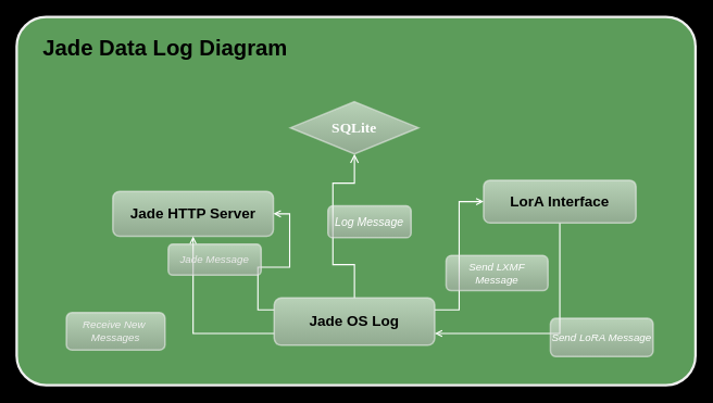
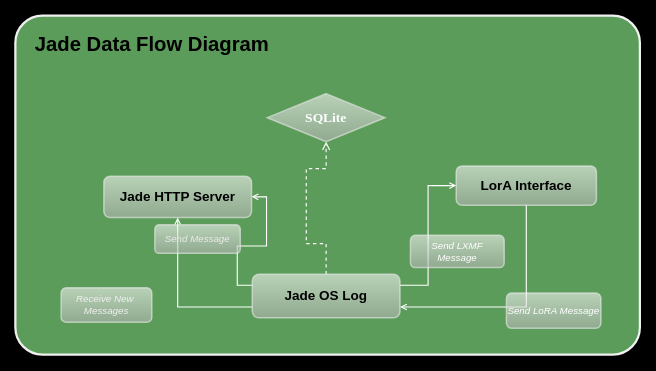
  <mxCell id="0" />
  <mxCell id="1" parent="0" />
  <mxCell id="2" value="" style="rounded=1;whiteSpace=wrap;html=1;arcSize=8;glass=0;perimeterSpacing=0;fillColor=#5C9C5A;strokeColor=#F0F0F0;strokeWidth=3;shadow=1;" parent="1" vertex="1"><mxGeometry x="20" y="20" width="833" height="452" as="geometry" /></mxCell>
- <mxCell id="3" style="edgeStyle=orthogonalEdgeStyle;rounded=0;orthogonalLoop=1;jettySize=auto;html=1;entryX=0.5;entryY=1;entryDx=0;entryDy=0;fontSize=11;startSize=8;endSize=8;exitX=0.5;exitY=0;exitDx=0;exitDy=0;strokeColor=#FFFFFF;strokeWidth=1.5;align=center;verticalAlign=middle;fontFamily=Helvetica;fontColor=default;labelBackgroundColor=default;startArrow=none;startFill=0;endArrow=open;endFill=0;" parent="1" source="10" target="14" edge="1"><mxGeometry relative="1" as="geometry"><Array as="points"><mxPoint x="435" y="324" /><mxPoint x="408" y="324" /><mxPoint x="408" y="224" /><mxPoint x="435" y="224" /></Array><mxPoint x="417" y="225" as="targetPoint" /></mxGeometry></mxCell>
+ <mxCell id="3" style="edgeStyle=orthogonalEdgeStyle;rounded=0;orthogonalLoop=1;jettySize=auto;html=1;entryX=0.5;entryY=1;entryDx=0;entryDy=0;fontSize=11;startSize=8;endSize=8;exitX=0.5;exitY=0;exitDx=0;exitDy=0;strokeColor=#FFFFFF;strokeWidth=1.5;align=center;verticalAlign=middle;fontFamily=Helvetica;fontColor=default;labelBackgroundColor=default;startArrow=none;startFill=0;endArrow=open;endFill=0;dashed=1;" parent="1" source="10" target="14" edge="1"><mxGeometry relative="1" as="geometry"><Array as="points"><mxPoint x="435" y="324" /><mxPoint x="408" y="324" /><mxPoint x="408" y="224" /><mxPoint x="435" y="224" /></Array><mxPoint x="417" y="225" as="targetPoint" /></mxGeometry></mxCell>
  <mxCell id="4" value="" style="edgeLabel;html=1;align=center;verticalAlign=middle;resizable=0;points=[];fontSize=11;rounded=0;strokeColor=#FFFFFF;strokeWidth=1.5;fontFamily=Helvetica;fontColor=default;labelBackgroundColor=default;" parent="3" vertex="1" connectable="0"><mxGeometry x="-0.064" y="-2" relative="1" as="geometry"><mxPoint as="offset" /></mxGeometry></mxCell>
  <mxCell id="5" style="edgeStyle=orthogonalEdgeStyle;rounded=0;orthogonalLoop=1;jettySize=auto;html=1;exitX=0;exitY=0.75;exitDx=0;exitDy=0;entryX=0.5;entryY=1;entryDx=0;entryDy=0;strokeColor=#FFFFFF;strokeWidth=1.5;align=center;verticalAlign=middle;fontFamily=Helvetica;fontSize=11;fontColor=default;labelBackgroundColor=default;startArrow=none;startFill=0;endArrow=open;endFill=0;" parent="1" source="10" target="16" edge="1"><mxGeometry relative="1" as="geometry"><mxPoint x="237" y="380" as="targetPoint" /></mxGeometry></mxCell>
  <mxCell id="6" value="" style="edgeLabel;html=1;align=center;verticalAlign=middle;resizable=0;points=[];rounded=0;strokeColor=#FFFFFF;strokeWidth=1.5;fontFamily=Helvetica;fontSize=11;fontColor=default;labelBackgroundColor=default;" parent="5" vertex="1" connectable="0"><mxGeometry x="0.012" y="1" relative="1" as="geometry"><mxPoint x="-57" y="-15" as="offset" /></mxGeometry></mxCell>
  <mxCell id="7" style="edgeStyle=orthogonalEdgeStyle;rounded=0;orthogonalLoop=1;jettySize=auto;html=1;exitX=1;exitY=0.25;exitDx=0;exitDy=0;entryX=0;entryY=0.5;entryDx=0;entryDy=0;strokeColor=#FFFFFF;strokeWidth=1.5;align=center;verticalAlign=middle;fontFamily=Helvetica;fontSize=11;fontColor=default;labelBackgroundColor=default;startArrow=none;startFill=0;endArrow=open;endFill=0;" parent="1" source="10" target="12" edge="1"><mxGeometry relative="1" as="geometry" /></mxCell>
  <mxCell id="8" value="" style="edgeLabel;html=1;align=center;verticalAlign=middle;resizable=0;points=[];rounded=0;strokeColor=#FFFFFF;strokeWidth=1.5;fontFamily=Helvetica;fontSize=11;fontColor=default;labelBackgroundColor=default;" parent="7" connectable="0" vertex="1"><mxGeometry x="-0.047" y="-1" relative="1" as="geometry"><mxPoint x="-6" y="-1" as="offset" /></mxGeometry></mxCell>
  <mxCell id="9" style="edgeStyle=orthogonalEdgeStyle;rounded=0;orthogonalLoop=1;jettySize=auto;html=1;exitX=0;exitY=0.25;exitDx=0;exitDy=0;entryX=1;entryY=0.5;entryDx=0;entryDy=0;strokeColor=#FFFFFF;strokeWidth=1.5;align=center;verticalAlign=middle;fontFamily=Helvetica;fontSize=11;fontColor=default;labelBackgroundColor=default;startArrow=none;startFill=0;endArrow=open;endFill=0;" parent="1" source="10" target="16" edge="1"><mxGeometry relative="1" as="geometry" /></mxCell>
  <mxCell id="10" value="&lt;h2&gt;Jade OS Log&lt;/h2&gt;" style="whiteSpace=wrap;html=1;rounded=1;opacity=60;strokeColor=#EBEBEB;strokeWidth=2;align=center;verticalAlign=middle;fontFamily=Helvetica;fontSize=12;fontColor=default;fillColor=#f5f5f5;gradientColor=#b3b3b3;" parent="1" vertex="1"><mxGeometry x="336" y="365" width="197" height="58" as="geometry" /></mxCell>
  <mxCell id="11" style="edgeStyle=orthogonalEdgeStyle;rounded=0;orthogonalLoop=1;jettySize=auto;html=1;exitX=0.5;exitY=1;exitDx=0;exitDy=0;entryX=1;entryY=0.75;entryDx=0;entryDy=0;strokeColor=#FFFFFF;strokeWidth=1.5;align=center;verticalAlign=middle;fontFamily=Helvetica;fontSize=11;fontColor=default;labelBackgroundColor=default;startArrow=none;startFill=0;endArrow=open;endFill=0;" parent="1" source="12" target="10" edge="1"><mxGeometry relative="1" as="geometry" /></mxCell>
- <mxCell id="12" value="&lt;h2&gt;LorA Interface&lt;/h2&gt;" style="whiteSpace=wrap;html=1;rounded=1;glass=0;opacity=60;strokeColor=#EBEBEB;strokeWidth=2;align=center;verticalAlign=middle;fontFamily=Helvetica;fontSize=12;fontColor=default;fillColor=#f5f5f5;gradientColor=#b3b3b3;" parent="1" vertex="1"><mxGeometry x="593" y="220.38" width="187" height="52.5" as="geometry" /></mxCell>
- <mxCell id="13" value="&lt;h1&gt;&lt;font style=&quot;font-size: 27px;&quot;&gt;Jade Data Log Diagram&lt;/font&gt;&lt;/h1&gt;" style="text;html=1;align=center;verticalAlign=middle;whiteSpace=wrap;rounded=0;" parent="1" vertex="1"><mxGeometry x="43" y="43" width="319.25" height="30" as="geometry" /></mxCell>
+ <mxCell id="12" value="&lt;h2&gt;LorA Interface&lt;/h2&gt;" style="whiteSpace=wrap;html=1;rounded=1;glass=0;opacity=60;strokeColor=#EBEBEB;strokeWidth=2;align=center;verticalAlign=middle;fontFamily=Helvetica;fontSize=12;fontColor=default;fillColor=#f5f5f5;gradientColor=#b3b3b3;" parent="1" vertex="1"><mxGeometry x="608" y="220.38" width="187" height="52.5" as="geometry" /></mxCell>
+ <mxCell id="13" value="&lt;h1&gt;&lt;font style=&quot;font-size: 27px;&quot;&gt;Jade Data Flow Diagram&lt;/font&gt;&lt;/h1&gt;" style="text;html=1;align=center;verticalAlign=middle;whiteSpace=wrap;rounded=0;" parent="1" vertex="1"><mxGeometry x="43" y="43" width="319.25" height="30" as="geometry" /></mxCell>
  <mxCell id="14" value="&lt;h2&gt;&lt;font face=&quot;Verdana&quot; style=&quot;color: rgb(255, 255, 255);&quot;&gt;SQLite&lt;/font&gt;&lt;/h2&gt;" style="rhombus;whiteSpace=wrap;html=1;opacity=60;fillColor=#f5f5f5;gradientColor=#b3b3b3;strokeColor=#EBEBEB;strokeWidth=2;align=center;verticalAlign=middle;fontFamily=Helvetica;fontSize=12;fontColor=default;" parent="1" vertex="1"><mxGeometry x="356" y="124" width="157" height="64" as="geometry" /></mxCell>
  <mxCell id="15" style="edgeStyle=none;curved=1;rounded=0;orthogonalLoop=1;jettySize=auto;html=1;exitX=1;exitY=0;exitDx=0;exitDy=0;fontSize=12;startSize=8;endSize=8;" parent="1" edge="1"><mxGeometry relative="1" as="geometry"><mxPoint x="237" y="335" as="sourcePoint" /><mxPoint x="237" y="335" as="targetPoint" /></mxGeometry></mxCell>
  <mxCell id="16" value="&lt;h2&gt;Jade HTTP Server&lt;/h2&gt;" style="rounded=1;whiteSpace=wrap;html=1;opacity=60;strokeColor=#EBEBEB;strokeWidth=2;align=center;verticalAlign=middle;fontFamily=Helvetica;fontSize=12;fontColor=default;fillColor=#f5f5f5;gradientColor=#b3b3b3;" parent="1" vertex="1"><mxGeometry x="138" y="234.01" width="197" height="55.25" as="geometry" /></mxCell>
- <mxCell id="17" value="&lt;font style=&quot;font-size: 13px; color: rgb(235, 235, 235);&quot;&gt;&lt;i style=&quot;&quot;&gt;Jade Message&lt;/i&gt;&lt;/font&gt;" style="rounded=1;whiteSpace=wrap;html=1;opacity=60;strokeColor=#EBEBEB;strokeWidth=2;align=center;verticalAlign=middle;fontFamily=Helvetica;fontSize=12;fontColor=default;fillColor=#f5f5f5;gradientColor=#b3b3b3;" parent="1" vertex="1"><mxGeometry x="206" y="299" width="114" height="38" as="geometry" /></mxCell>
- <mxCell id="18" value="&lt;font style=&quot;font-size: 14px; color: rgb(255, 255, 255);&quot;&gt;&lt;i style=&quot;line-height: 130%;&quot;&gt;Log Message&lt;/i&gt;&lt;/font&gt;" style="rounded=1;whiteSpace=wrap;html=1;opacity=60;strokeColor=#EBEBEB;strokeWidth=2;align=center;verticalAlign=middle;fontFamily=Helvetica;fontSize=12;fontColor=default;fillColor=#f5f5f5;gradientColor=#b3b3b3;" parent="1" vertex="1"><mxGeometry x="402" y="252" width="102" height="39" as="geometry" /></mxCell>
+ <mxCell id="17" value="&lt;font style=&quot;font-size: 13px; color: rgb(235, 235, 235);&quot;&gt;&lt;i style=&quot;&quot;&gt;Send Message&lt;/i&gt;&lt;/font&gt;" style="rounded=1;whiteSpace=wrap;html=1;opacity=60;strokeColor=#EBEBEB;strokeWidth=2;align=center;verticalAlign=middle;fontFamily=Helvetica;fontSize=12;fontColor=default;fillColor=#f5f5f5;gradientColor=#b3b3b3;" parent="1" vertex="1"><mxGeometry x="206" y="299" width="114" height="38" as="geometry" /></mxCell>
  <mxCell id="19" value="&lt;font style=&quot;font-size: 13px; color: rgb(255, 255, 255);&quot;&gt;&lt;i style=&quot;&quot;&gt;Send LXMF Message&lt;/i&gt;&lt;/font&gt;" style="rounded=1;whiteSpace=wrap;html=1;opacity=60;strokeColor=#EBEBEB;strokeWidth=2;align=center;verticalAlign=middle;fontFamily=Helvetica;fontSize=12;fontColor=default;fillColor=#f5f5f5;gradientColor=#b3b3b3;" parent="1" vertex="1"><mxGeometry x="547" y="313" width="125" height="43" as="geometry" /></mxCell>
  <mxCell id="20" value="&lt;div style=&quot;text-wrap-mode: nowrap;&quot;&gt;&lt;font style=&quot;font-size: 13px; color: rgb(240, 240, 240);&quot;&gt;&lt;i style=&quot;&quot;&gt;Receive New&amp;nbsp;&lt;/i&gt;&lt;/font&gt;&lt;/div&gt;&lt;div style=&quot;text-wrap-mode: nowrap;&quot;&gt;&lt;font style=&quot;font-size: 13px; color: rgb(240, 240, 240);&quot;&gt;&lt;i style=&quot;&quot;&gt;Messages&lt;/i&gt;&lt;/font&gt;&lt;/div&gt;" style="rounded=1;whiteSpace=wrap;html=1;opacity=60;strokeColor=#EBEBEB;strokeWidth=2;align=center;verticalAlign=middle;fontFamily=Helvetica;fontSize=12;fontColor=default;fillColor=#f5f5f5;gradientColor=#b3b3b3;" parent="1" vertex="1"><mxGeometry x="81" y="383" width="121" height="46" as="geometry" /></mxCell>
  <mxCell id="21" value="&lt;h4&gt;&lt;font face=&quot;Helvetica&quot; style=&quot;font-weight: normal; font-size: 13px; color: rgb(255, 255, 255);&quot;&gt;&lt;i style=&quot;&quot;&gt;Send LoRA Message&lt;/i&gt;&lt;/font&gt;&lt;/h4&gt;" style="rounded=1;whiteSpace=wrap;html=1;strokeColor=#EBEBEB;fillColor=#f5f5f5;opacity=60;strokeWidth=2;align=center;verticalAlign=middle;fontFamily=Helvetica;fontSize=12;fontColor=default;gradientColor=#b3b3b3;" parent="1" vertex="1"><mxGeometry x="675" y="390" width="126" height="47" as="geometry" /></mxCell>
